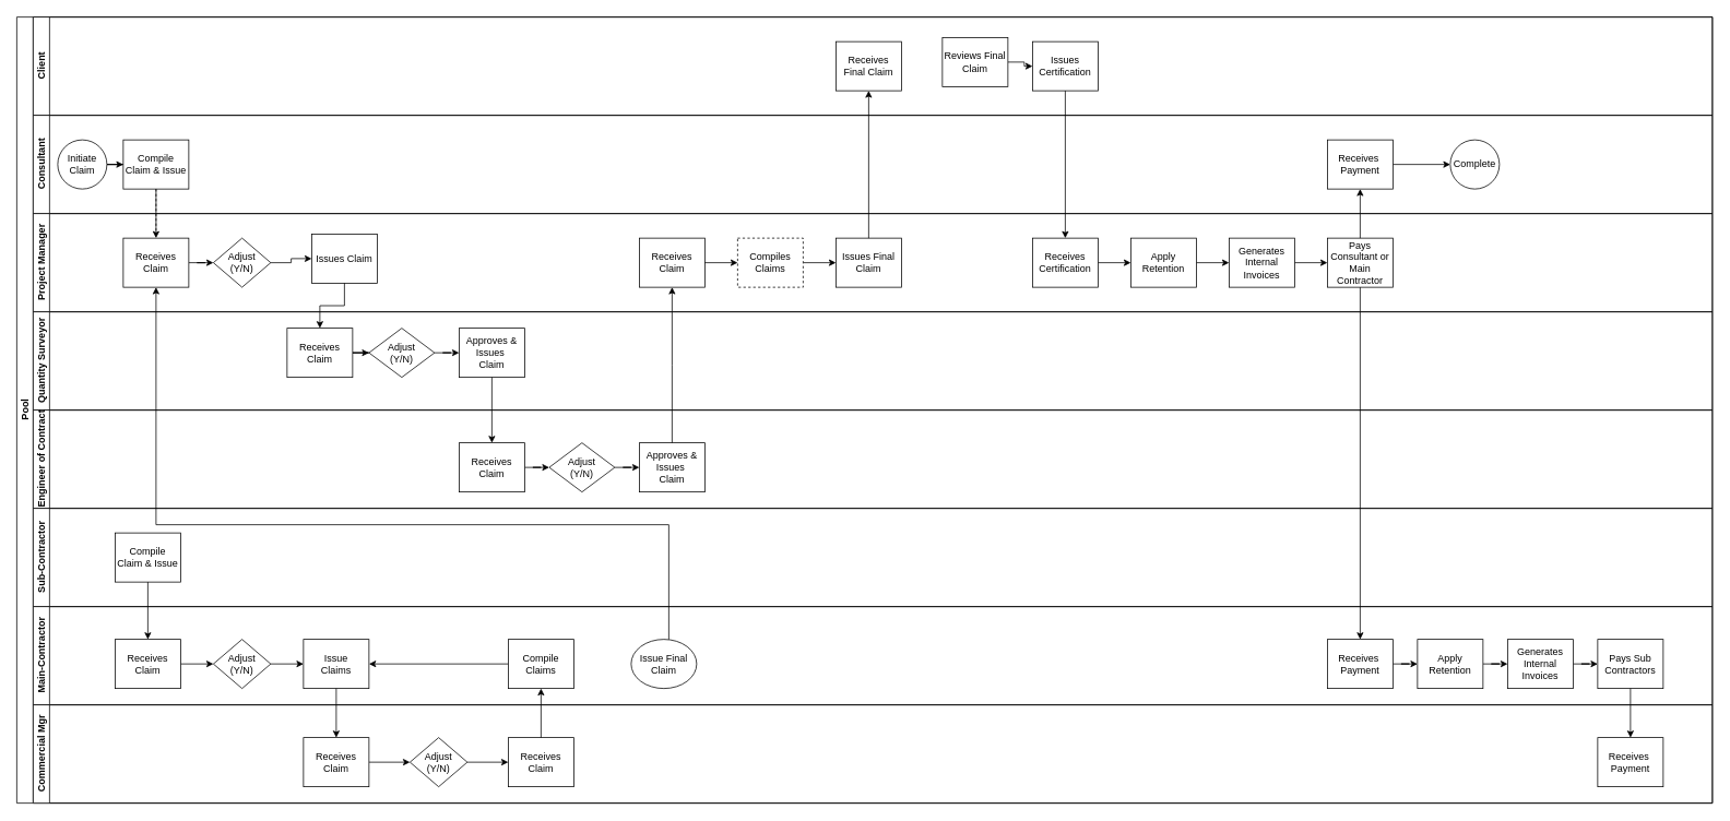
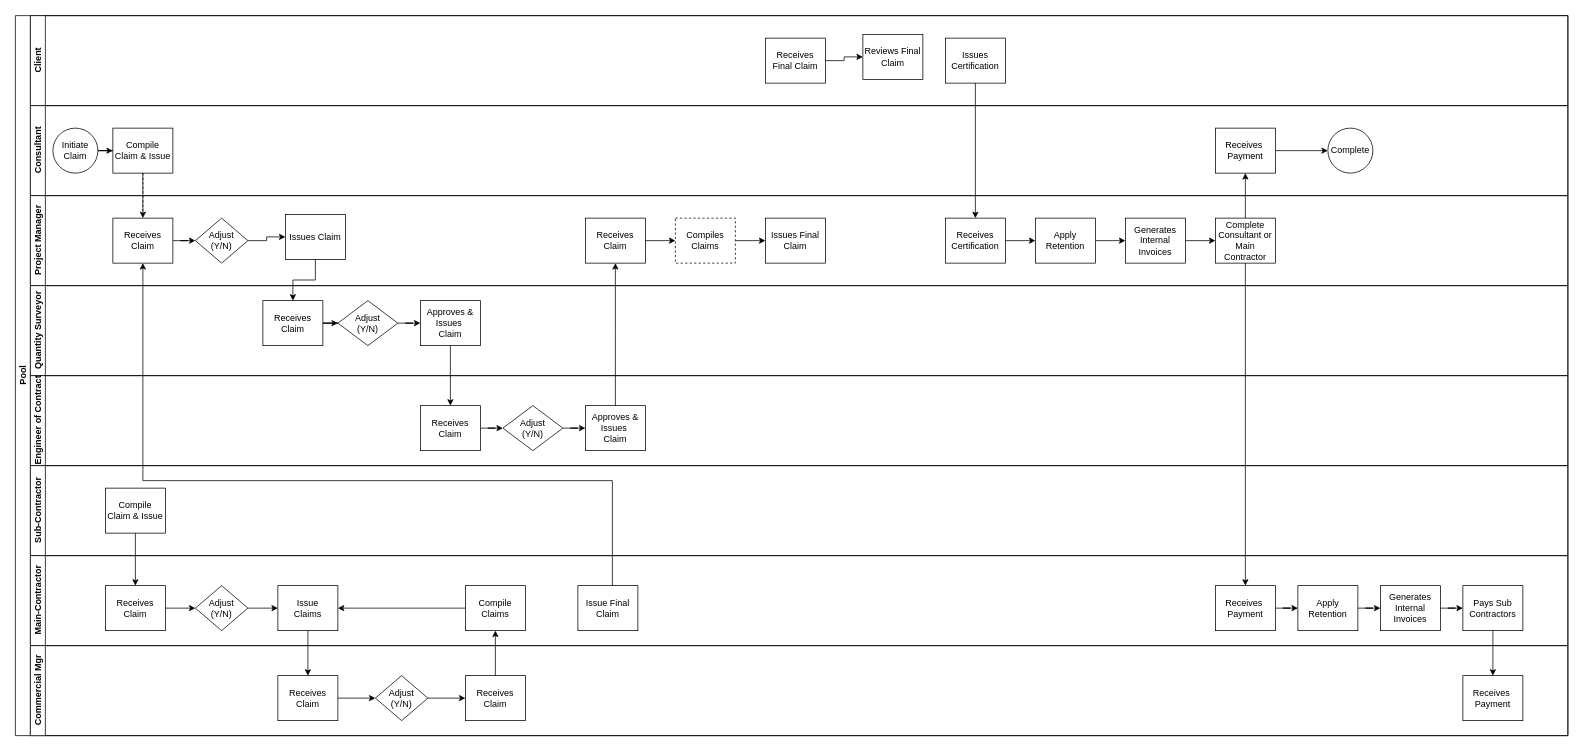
  <mxCell id="0" />
  <mxCell id="1" parent="0" />
  <mxCell id="2" value="Pool" style="swimlane;html=1;childLayout=stackLayout;resizeParent=1;resizeParentMax=0;horizontal=0;startSize=20;horizontalStack=0;" parent="1" vertex="1"><mxGeometry x="20" y="20" width="2070" height="960" as="geometry" /></mxCell>
  <mxCell id="3" value="" style="edgeStyle=orthogonalEdgeStyle;rounded=0;orthogonalLoop=1;jettySize=auto;html=1;dashed=1;endArrow=none;endFill=0;exitX=0.5;exitY=1;exitDx=0;exitDy=0;" parent="2" source="13" target="19" edge="1"><mxGeometry relative="1" as="geometry"><mxPoint x="160.0" y="90" as="sourcePoint" /></mxGeometry></mxCell>
  <mxCell id="4" value="Client" style="swimlane;html=1;startSize=20;horizontal=0;" parent="2" vertex="1"><mxGeometry x="20" width="2050" height="120" as="geometry" /></mxCell>
+ <mxCell id="5" value="" style="edgeStyle=orthogonalEdgeStyle;rounded=0;orthogonalLoop=1;jettySize=auto;html=1;" edge="1" parent="4" source="6" target="8"><mxGeometry relative="1" as="geometry" /></mxCell>
  <mxCell id="6" value="Receives Final Claim" style="whiteSpace=wrap;html=1;rounded=0;fontColor=#000000;" vertex="1" parent="4"><mxGeometry x="980" y="30" width="80" height="60" as="geometry" /></mxCell>
- <mxCell id="7" value="" style="edgeStyle=orthogonalEdgeStyle;rounded=0;orthogonalLoop=1;jettySize=auto;html=1;" edge="1" parent="4" source="8" target="9"><mxGeometry relative="1" as="geometry" /></mxCell>
  <mxCell id="8" value="Reviews Final Claim" style="whiteSpace=wrap;html=1;rounded=0;fontColor=#000000;" vertex="1" parent="4"><mxGeometry x="1110" y="25" width="80" height="60" as="geometry" /></mxCell>
  <mxCell id="9" value="Issues Certification" style="whiteSpace=wrap;html=1;rounded=0;fontColor=#000000;" vertex="1" parent="4"><mxGeometry x="1220" y="30" width="80" height="60" as="geometry" /></mxCell>
  <mxCell id="10" value="Consultant" style="swimlane;html=1;startSize=20;horizontal=0;" vertex="1" parent="2"><mxGeometry x="20" y="120" width="2050" height="120" as="geometry" /></mxCell>
  <mxCell id="11" value="" style="edgeStyle=orthogonalEdgeStyle;rounded=0;orthogonalLoop=1;jettySize=auto;html=1;" edge="1" parent="10" source="12" target="13"><mxGeometry relative="1" as="geometry" /></mxCell>
  <mxCell id="12" value="Initiate&lt;br&gt;Claim" style="ellipse;whiteSpace=wrap;html=1;" vertex="1" parent="10"><mxGeometry x="30" y="30" width="60" height="60" as="geometry" /></mxCell>
  <mxCell id="13" value="Compile Claim &amp;amp; Issue" style="rounded=0;whiteSpace=wrap;html=1;fontFamily=Helvetica;fontSize=12;fontColor=#000000;align=center;" vertex="1" parent="10"><mxGeometry x="110" y="30" width="80" height="60" as="geometry" /></mxCell>
  <mxCell id="14" value="" style="edgeStyle=orthogonalEdgeStyle;rounded=0;orthogonalLoop=1;jettySize=auto;html=1;" edge="1" parent="10" source="15" target="16"><mxGeometry relative="1" as="geometry" /></mxCell>
  <mxCell id="15" value="Receives&amp;nbsp;&lt;br&gt;Payment" style="whiteSpace=wrap;html=1;rounded=0;fontColor=#000000;" vertex="1" parent="10"><mxGeometry x="1580" y="30" width="80" height="60" as="geometry" /></mxCell>
  <mxCell id="16" value="Complete" style="ellipse;whiteSpace=wrap;html=1;rounded=0;fontColor=#000000;" vertex="1" parent="10"><mxGeometry x="1730" y="30" width="60" height="60" as="geometry" /></mxCell>
  <mxCell id="17" value="Project Manager&lt;br&gt;" style="swimlane;html=1;startSize=20;horizontal=0;" parent="2" vertex="1"><mxGeometry x="20" y="240" width="2050" height="120" as="geometry" /></mxCell>
  <mxCell id="18" value="" style="edgeStyle=orthogonalEdgeStyle;rounded=0;orthogonalLoop=1;jettySize=auto;html=1;endArrow=classic;endFill=1;" parent="17" source="19" target="21" edge="1"><mxGeometry relative="1" as="geometry" /></mxCell>
  <mxCell id="19" value="Receives&lt;br&gt;Claim" style="rounded=0;whiteSpace=wrap;html=1;fontFamily=Helvetica;fontSize=12;fontColor=#000000;align=center;" parent="17" vertex="1"><mxGeometry x="110" y="30" width="80" height="60" as="geometry" /></mxCell>
  <mxCell id="20" value="" style="edgeStyle=orthogonalEdgeStyle;rounded=0;orthogonalLoop=1;jettySize=auto;html=1;" edge="1" parent="17" source="21" target="22"><mxGeometry relative="1" as="geometry" /></mxCell>
  <mxCell id="21" value="Adjust&lt;br&gt;(Y/N)" style="rhombus;whiteSpace=wrap;html=1;fontFamily=Helvetica;fontSize=12;fontColor=#000000;align=center;" parent="17" vertex="1"><mxGeometry x="220" y="30" width="70" height="60" as="geometry" /></mxCell>
  <mxCell id="22" value="Issues Claim" style="whiteSpace=wrap;html=1;fontColor=#000000;" vertex="1" parent="17"><mxGeometry x="340" y="25" width="80" height="60" as="geometry" /></mxCell>
  <mxCell id="23" value="Receives&lt;br&gt;Claim" style="whiteSpace=wrap;html=1;rounded=0;fontColor=#000000;" vertex="1" parent="17"><mxGeometry x="740" y="30" width="80" height="60" as="geometry" /></mxCell>
  <mxCell id="24" value="" style="edgeStyle=orthogonalEdgeStyle;rounded=0;orthogonalLoop=1;jettySize=auto;html=1;" edge="1" parent="17" source="25" target="27"><mxGeometry relative="1" as="geometry" /></mxCell>
  <mxCell id="25" value="Compiles Claims" style="whiteSpace=wrap;html=1;rounded=0;fontColor=#000000;dashed=1;" vertex="1" parent="17"><mxGeometry x="860" y="30" width="80" height="60" as="geometry" /></mxCell>
  <mxCell id="26" value="" style="edgeStyle=orthogonalEdgeStyle;rounded=0;orthogonalLoop=1;jettySize=auto;html=1;" edge="1" parent="17" source="23" target="25"><mxGeometry relative="1" as="geometry" /></mxCell>
  <mxCell id="27" value="Issues Final Claim" style="whiteSpace=wrap;html=1;rounded=0;fontColor=#000000;" vertex="1" parent="17"><mxGeometry x="980" y="30" width="80" height="60" as="geometry" /></mxCell>
  <mxCell id="28" value="" style="edgeStyle=orthogonalEdgeStyle;rounded=0;orthogonalLoop=1;jettySize=auto;html=1;" edge="1" parent="17" source="29" target="31"><mxGeometry relative="1" as="geometry" /></mxCell>
  <mxCell id="29" value="Receives Certification" style="rounded=0;whiteSpace=wrap;html=1;fontColor=#000000;" vertex="1" parent="17"><mxGeometry x="1220" y="30" width="80" height="60" as="geometry" /></mxCell>
  <mxCell id="30" value="" style="edgeStyle=orthogonalEdgeStyle;rounded=0;orthogonalLoop=1;jettySize=auto;html=1;entryX=0;entryY=0.5;entryDx=0;entryDy=0;" edge="1" parent="17" source="31" target="34"><mxGeometry relative="1" as="geometry"><mxPoint x="1470" y="60" as="targetPoint" /></mxGeometry></mxCell>
  <mxCell id="31" value="Apply Retention" style="whiteSpace=wrap;html=1;rounded=0;fontColor=#000000;" vertex="1" parent="17"><mxGeometry x="1340" y="30" width="80" height="60" as="geometry" /></mxCell>
- <mxCell id="32" value="Pays&lt;br&gt;Consultant or Main Contractor" style="whiteSpace=wrap;html=1;rounded=0;fontColor=#000000;" vertex="1" parent="17"><mxGeometry x="1580" y="30" width="80" height="60" as="geometry" /></mxCell>
+ <mxCell id="32" value="Complete&lt;br&gt;Consultant or Main Contractor" style="whiteSpace=wrap;html=1;rounded=0;fontColor=#000000;" vertex="1" parent="17"><mxGeometry x="1580" y="30" width="80" height="60" as="geometry" /></mxCell>
  <mxCell id="33" value="" style="edgeStyle=orthogonalEdgeStyle;rounded=0;orthogonalLoop=1;jettySize=auto;html=1;" edge="1" parent="17" source="34" target="32"><mxGeometry relative="1" as="geometry" /></mxCell>
  <mxCell id="34" value="Generates&lt;br&gt;Internal Invoices" style="whiteSpace=wrap;html=1;rounded=0;fontColor=#000000;" vertex="1" parent="17"><mxGeometry x="1460" y="30" width="80" height="60" as="geometry" /></mxCell>
  <mxCell id="35" value="Quantity Surveyor" style="swimlane;html=1;startSize=20;horizontal=0;" parent="2" vertex="1"><mxGeometry x="20" y="360" width="2050" height="120" as="geometry" /></mxCell>
  <mxCell id="36" value="" style="edgeStyle=orthogonalEdgeStyle;rounded=0;orthogonalLoop=1;jettySize=auto;html=1;" edge="1" parent="35" source="37" target="39"><mxGeometry relative="1" as="geometry" /></mxCell>
  <mxCell id="37" value="Receives Claim" style="rounded=0;whiteSpace=wrap;html=1;fontFamily=Helvetica;fontSize=12;fontColor=#000000;align=center;" parent="35" vertex="1"><mxGeometry x="310" y="20" width="80" height="60" as="geometry" /></mxCell>
  <mxCell id="38" value="" style="edgeStyle=orthogonalEdgeStyle;rounded=0;orthogonalLoop=1;jettySize=auto;html=1;" edge="1" parent="35" source="39" target="40"><mxGeometry relative="1" as="geometry" /></mxCell>
  <mxCell id="39" value="Adjust&lt;br&gt;(Y/N)" style="rhombus;whiteSpace=wrap;html=1;rounded=0;fontColor=#000000;" vertex="1" parent="35"><mxGeometry x="410" y="20" width="80" height="60" as="geometry" /></mxCell>
  <mxCell id="40" value="Approves &amp;amp; Issues&amp;nbsp;&lt;br&gt;Claim" style="rounded=0;whiteSpace=wrap;html=1;fontFamily=Helvetica;fontSize=12;fontColor=#000000;align=center;" vertex="1" parent="35"><mxGeometry x="520" y="20" width="80" height="60" as="geometry" /></mxCell>
  <mxCell id="41" value="Engineer of Contract" style="swimlane;html=1;startSize=20;horizontal=0;" vertex="1" parent="2"><mxGeometry x="20" y="480" width="2050" height="120" as="geometry" /></mxCell>
  <mxCell id="42" value="" style="edgeStyle=orthogonalEdgeStyle;rounded=0;orthogonalLoop=1;jettySize=auto;html=1;" edge="1" parent="41" source="43" target="45"><mxGeometry relative="1" as="geometry" /></mxCell>
  <mxCell id="43" value="Receives Claim" style="rounded=0;whiteSpace=wrap;html=1;fontFamily=Helvetica;fontSize=12;fontColor=#000000;align=center;" vertex="1" parent="41"><mxGeometry x="520" y="40" width="80" height="60" as="geometry" /></mxCell>
  <mxCell id="44" value="" style="edgeStyle=orthogonalEdgeStyle;rounded=0;orthogonalLoop=1;jettySize=auto;html=1;" edge="1" parent="41" source="45" target="46"><mxGeometry relative="1" as="geometry" /></mxCell>
  <mxCell id="45" value="Adjust&lt;br&gt;(Y/N)" style="rhombus;whiteSpace=wrap;html=1;rounded=0;fontColor=#000000;" vertex="1" parent="41"><mxGeometry x="630" y="40" width="80" height="60" as="geometry" /></mxCell>
  <mxCell id="46" value="Approves &amp;amp; Issues&amp;nbsp;&lt;br&gt;Claim" style="rounded=0;whiteSpace=wrap;html=1;fontFamily=Helvetica;fontSize=12;fontColor=#000000;align=center;" vertex="1" parent="41"><mxGeometry x="740" y="40" width="80" height="60" as="geometry" /></mxCell>
  <mxCell id="47" value="Sub-Contractor" style="swimlane;html=1;startSize=20;horizontal=0;" vertex="1" parent="2"><mxGeometry x="20" y="600" width="2050" height="120" as="geometry" /></mxCell>
  <mxCell id="48" value="Compile Claim &amp;amp; Issue" style="rounded=0;whiteSpace=wrap;html=1;fontFamily=Helvetica;fontSize=12;fontColor=#000000;align=center;" vertex="1" parent="47"><mxGeometry x="100" y="30" width="80" height="60" as="geometry" /></mxCell>
  <mxCell id="49" value="Main-Contractor" style="swimlane;html=1;startSize=20;horizontal=0;" vertex="1" parent="2"><mxGeometry x="20" y="720" width="2050" height="120" as="geometry" /></mxCell>
  <mxCell id="50" value="" style="edgeStyle=orthogonalEdgeStyle;rounded=0;orthogonalLoop=1;jettySize=auto;html=1;" edge="1" parent="49" source="51" target="53"><mxGeometry relative="1" as="geometry" /></mxCell>
  <mxCell id="51" value="Receives&lt;br&gt;Claim" style="rounded=0;whiteSpace=wrap;html=1;fontFamily=Helvetica;fontSize=12;fontColor=#000000;align=center;" vertex="1" parent="49"><mxGeometry x="100" y="40" width="80" height="60" as="geometry" /></mxCell>
  <mxCell id="52" value="" style="edgeStyle=orthogonalEdgeStyle;rounded=0;orthogonalLoop=1;jettySize=auto;html=1;" edge="1" parent="49" source="53" target="57"><mxGeometry relative="1" as="geometry" /></mxCell>
  <mxCell id="53" value="Adjust&lt;br&gt;(Y/N)" style="rhombus;whiteSpace=wrap;html=1;fontFamily=Helvetica;fontSize=12;fontColor=#000000;align=center;" vertex="1" parent="49"><mxGeometry x="220" y="40" width="70" height="60" as="geometry" /></mxCell>
  <mxCell id="54" value="" style="edgeStyle=orthogonalEdgeStyle;rounded=0;orthogonalLoop=1;jettySize=auto;html=1;" edge="1" parent="49" source="55" target="57"><mxGeometry relative="1" as="geometry" /></mxCell>
  <mxCell id="55" value="Compile&lt;br&gt;Claims" style="rounded=0;whiteSpace=wrap;html=1;fontFamily=Helvetica;fontSize=12;fontColor=#000000;align=center;" vertex="1" parent="49"><mxGeometry x="580" y="40" width="80" height="60" as="geometry" /></mxCell>
- <mxCell id="56" value="Issue Final&lt;br&gt;Claim" style="ellipse;whiteSpace=wrap;html=1;fontFamily=Helvetica;fontSize=12;fontColor=#000000;align=center;" vertex="1" parent="49"><mxGeometry x="730" y="40" width="80" height="60" as="geometry" /></mxCell>
+ <mxCell id="56" value="Issue Final&lt;br&gt;Claim" style="rounded=0;whiteSpace=wrap;html=1;fontFamily=Helvetica;fontSize=12;fontColor=#000000;align=center;" vertex="1" parent="49"><mxGeometry x="730" y="40" width="80" height="60" as="geometry" /></mxCell>
  <mxCell id="57" value="Issue&lt;br&gt;Claims" style="rounded=0;whiteSpace=wrap;html=1;fontFamily=Helvetica;fontSize=12;fontColor=#000000;align=center;" vertex="1" parent="49"><mxGeometry x="330" y="40" width="80" height="60" as="geometry" /></mxCell>
  <mxCell id="58" value="" style="edgeStyle=orthogonalEdgeStyle;rounded=0;orthogonalLoop=1;jettySize=auto;html=1;startArrow=none;" edge="1" parent="49" source="64" target="62"><mxGeometry relative="1" as="geometry" /></mxCell>
  <mxCell id="59" value="" style="edgeStyle=orthogonalEdgeStyle;rounded=0;orthogonalLoop=1;jettySize=auto;html=1;" edge="1" parent="49" source="60" target="64"><mxGeometry relative="1" as="geometry" /></mxCell>
  <mxCell id="60" value="Receives&amp;nbsp;&lt;br&gt;Payment" style="whiteSpace=wrap;html=1;rounded=0;fontColor=#000000;" vertex="1" parent="49"><mxGeometry x="1580" y="40" width="80" height="60" as="geometry" /></mxCell>
  <mxCell id="61" value="" style="edgeStyle=orthogonalEdgeStyle;rounded=0;orthogonalLoop=1;jettySize=auto;html=1;" edge="1" parent="49" source="62" target="63"><mxGeometry relative="1" as="geometry" /></mxCell>
  <mxCell id="62" value="Generates&lt;br&gt;Internal Invoices" style="whiteSpace=wrap;html=1;rounded=0;fontColor=#000000;" vertex="1" parent="49"><mxGeometry x="1800" y="40" width="80" height="60" as="geometry" /></mxCell>
  <mxCell id="63" value="Pays Sub&lt;br&gt;Contractors" style="whiteSpace=wrap;html=1;rounded=0;fontColor=#000000;" vertex="1" parent="49"><mxGeometry x="1910" y="40" width="80" height="60" as="geometry" /></mxCell>
  <mxCell id="64" value="Apply Retention" style="whiteSpace=wrap;html=1;rounded=0;fontColor=#000000;" vertex="1" parent="49"><mxGeometry x="1690" y="40" width="80" height="60" as="geometry" /></mxCell>
  <mxCell id="65" value="Commercial Mgr" style="swimlane;html=1;startSize=20;horizontal=0;" vertex="1" parent="2"><mxGeometry x="20" y="840" width="2050" height="120" as="geometry" /></mxCell>
  <mxCell id="66" value="" style="edgeStyle=orthogonalEdgeStyle;rounded=0;orthogonalLoop=1;jettySize=auto;html=1;" edge="1" parent="65" source="67" target="70"><mxGeometry relative="1" as="geometry" /></mxCell>
  <mxCell id="67" value="Adjust&lt;br&gt;(Y/N)" style="rhombus;whiteSpace=wrap;html=1;fontFamily=Helvetica;fontSize=12;fontColor=#000000;align=center;" vertex="1" parent="65"><mxGeometry x="460" y="40" width="70" height="60" as="geometry" /></mxCell>
  <mxCell id="68" value="" style="edgeStyle=orthogonalEdgeStyle;rounded=0;orthogonalLoop=1;jettySize=auto;html=1;" edge="1" parent="65" source="69" target="67"><mxGeometry relative="1" as="geometry" /></mxCell>
  <mxCell id="69" value="Receives Claim" style="rounded=0;whiteSpace=wrap;html=1;fontFamily=Helvetica;fontSize=12;fontColor=#000000;align=center;" vertex="1" parent="65"><mxGeometry x="330" y="40" width="80" height="60" as="geometry" /></mxCell>
  <mxCell id="70" value="Receives Claim" style="rounded=0;whiteSpace=wrap;html=1;fontFamily=Helvetica;fontSize=12;fontColor=#000000;align=center;" vertex="1" parent="65"><mxGeometry x="580" y="40" width="80" height="60" as="geometry" /></mxCell>
  <mxCell id="71" value="Receives&amp;nbsp;&lt;br&gt;Payment" style="whiteSpace=wrap;html=1;rounded=0;fontColor=#000000;" vertex="1" parent="65"><mxGeometry x="1910" y="40" width="80" height="60" as="geometry" /></mxCell>
  <mxCell id="72" value="" style="edgeStyle=orthogonalEdgeStyle;rounded=0;orthogonalLoop=1;jettySize=auto;html=1;" edge="1" parent="2" source="22" target="37"><mxGeometry relative="1" as="geometry" /></mxCell>
  <mxCell id="73" value="" style="edgeStyle=orthogonalEdgeStyle;rounded=0;orthogonalLoop=1;jettySize=auto;html=1;" edge="1" parent="2" source="40" target="43"><mxGeometry relative="1" as="geometry" /></mxCell>
  <mxCell id="74" value="" style="edgeStyle=orthogonalEdgeStyle;rounded=0;orthogonalLoop=1;jettySize=auto;html=1;exitX=0.5;exitY=0;exitDx=0;exitDy=0;" edge="1" parent="2" source="46"><mxGeometry relative="1" as="geometry"><mxPoint x="800" y="330" as="targetPoint" /></mxGeometry></mxCell>
  <mxCell id="75" value="" style="edgeStyle=orthogonalEdgeStyle;rounded=0;orthogonalLoop=1;jettySize=auto;html=1;" edge="1" parent="2" source="13" target="19"><mxGeometry relative="1" as="geometry" /></mxCell>
- <mxCell id="76" value="" style="edgeStyle=orthogonalEdgeStyle;rounded=0;orthogonalLoop=1;jettySize=auto;html=1;" edge="1" parent="2" source="27" target="6"><mxGeometry relative="1" as="geometry" /></mxCell>
  <mxCell id="77" value="" style="edgeStyle=orthogonalEdgeStyle;rounded=0;orthogonalLoop=1;jettySize=auto;html=1;" edge="1" parent="2" source="9" target="29"><mxGeometry relative="1" as="geometry" /></mxCell>
  <mxCell id="78" value="" style="edgeStyle=orthogonalEdgeStyle;rounded=0;orthogonalLoop=1;jettySize=auto;html=1;" edge="1" parent="2" source="32" target="15"><mxGeometry relative="1" as="geometry" /></mxCell>
  <mxCell id="79" value="" style="edgeStyle=orthogonalEdgeStyle;rounded=0;orthogonalLoop=1;jettySize=auto;html=1;" edge="1" parent="2" source="48" target="51"><mxGeometry relative="1" as="geometry" /></mxCell>
  <mxCell id="80" style="edgeStyle=orthogonalEdgeStyle;rounded=0;orthogonalLoop=1;jettySize=auto;html=1;entryX=0.5;entryY=1;entryDx=0;entryDy=0;exitX=0.575;exitY=0.003;exitDx=0;exitDy=0;exitPerimeter=0;" edge="1" parent="2" source="56" target="19"><mxGeometry relative="1" as="geometry"><Array as="points"><mxPoint x="796" y="620" /><mxPoint x="170" y="620" /></Array></mxGeometry></mxCell>
  <mxCell id="81" value="" style="edgeStyle=orthogonalEdgeStyle;rounded=0;orthogonalLoop=1;jettySize=auto;html=1;" edge="1" parent="2" source="57" target="69"><mxGeometry relative="1" as="geometry" /></mxCell>
  <mxCell id="82" value="" style="edgeStyle=orthogonalEdgeStyle;rounded=0;orthogonalLoop=1;jettySize=auto;html=1;" edge="1" parent="2" source="70" target="55"><mxGeometry relative="1" as="geometry" /></mxCell>
  <mxCell id="83" style="edgeStyle=orthogonalEdgeStyle;rounded=0;orthogonalLoop=1;jettySize=auto;html=1;entryX=0.5;entryY=0;entryDx=0;entryDy=0;exitX=0.5;exitY=1;exitDx=0;exitDy=0;" edge="1" parent="2" source="32" target="60"><mxGeometry relative="1" as="geometry" /></mxCell>
  <mxCell id="84" value="" style="edgeStyle=orthogonalEdgeStyle;rounded=0;orthogonalLoop=1;jettySize=auto;html=1;exitX=0.5;exitY=1;exitDx=0;exitDy=0;" edge="1" parent="2" source="63" target="71"><mxGeometry relative="1" as="geometry" /></mxCell>
